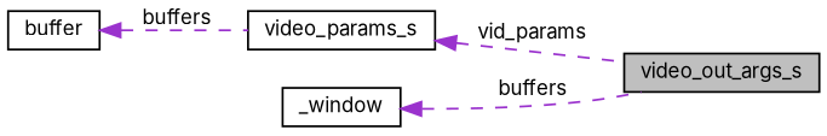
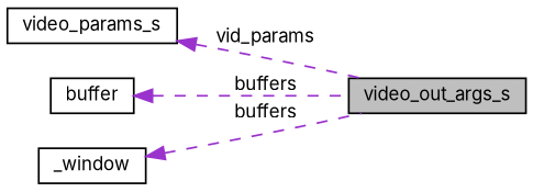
  digraph {
    fontname=Inter
    rankdir=LR
    node [color=black fillcolor=white fontname=Inter fontsize=10 shape=record style=filled]
    edge [color=darkorchid3 dir=back fontname=Inter fontsize=10 labelfontname=Helvetica labelfontsize=10 style=dashed]
    n1 [fillcolor=grey75 fontcolor=black height=0.2 label=video_out_args_s width=0.4]
    n2 [height=0.2 label=video_params_s width=0.4]
    n3 [height=0.2 label=buffer width=0.4]
    n4 [height=0.2 label=_window width=0.4]
    n2 -> n1 [label=" vid_params"]
-   n3 -> n2 [label=" buffers"]
+   n3 -> n1 [label=" buffers"]
    n4 -> n1 [label=" buffers"]
  }
